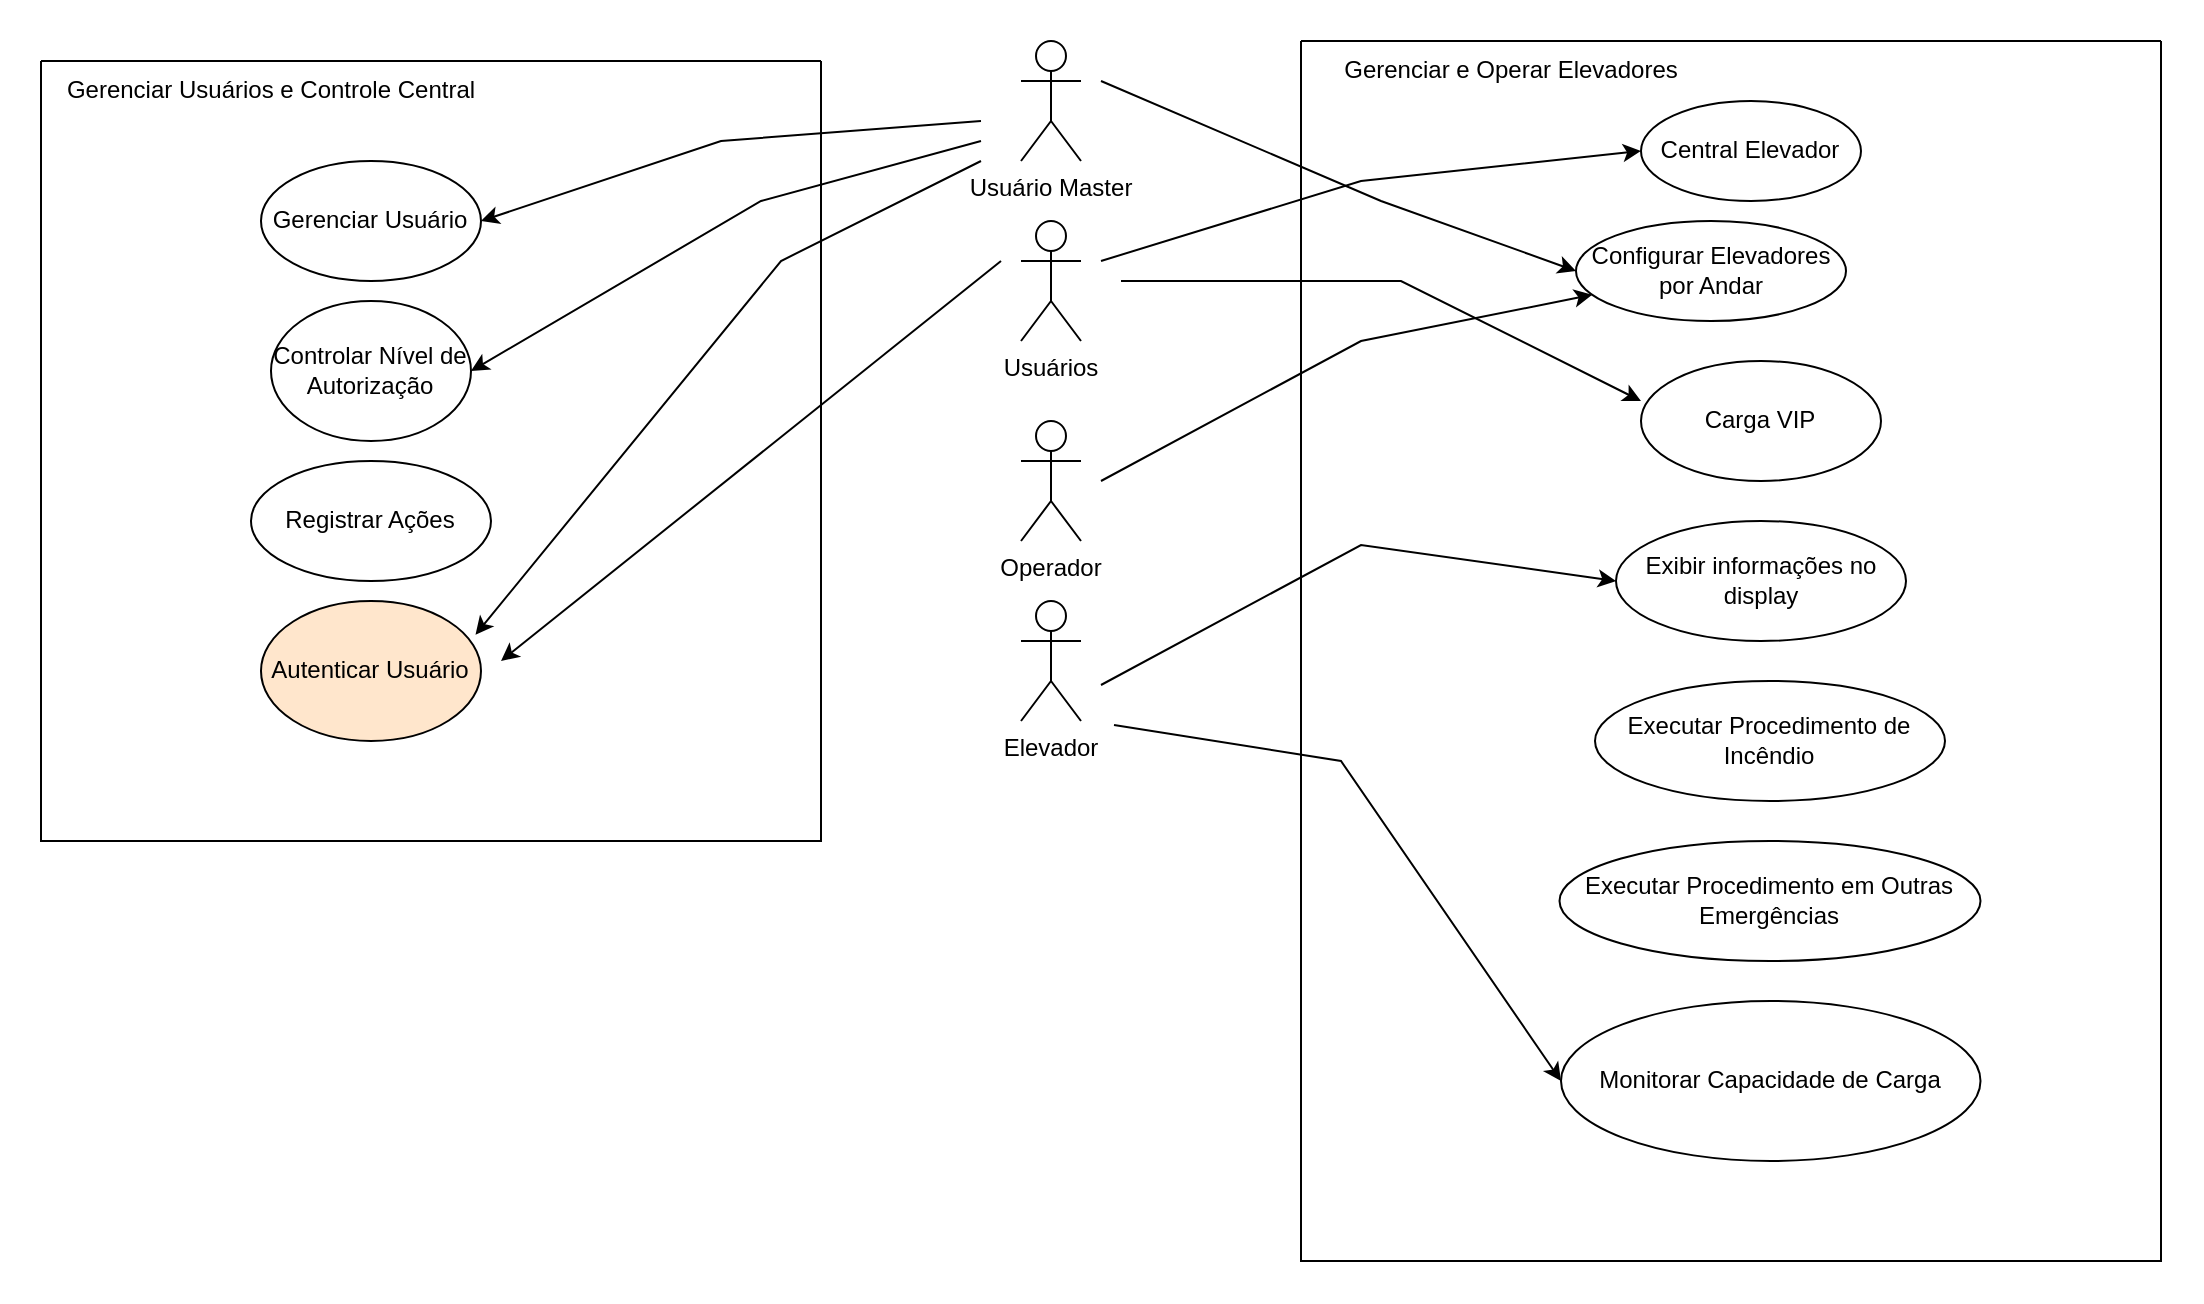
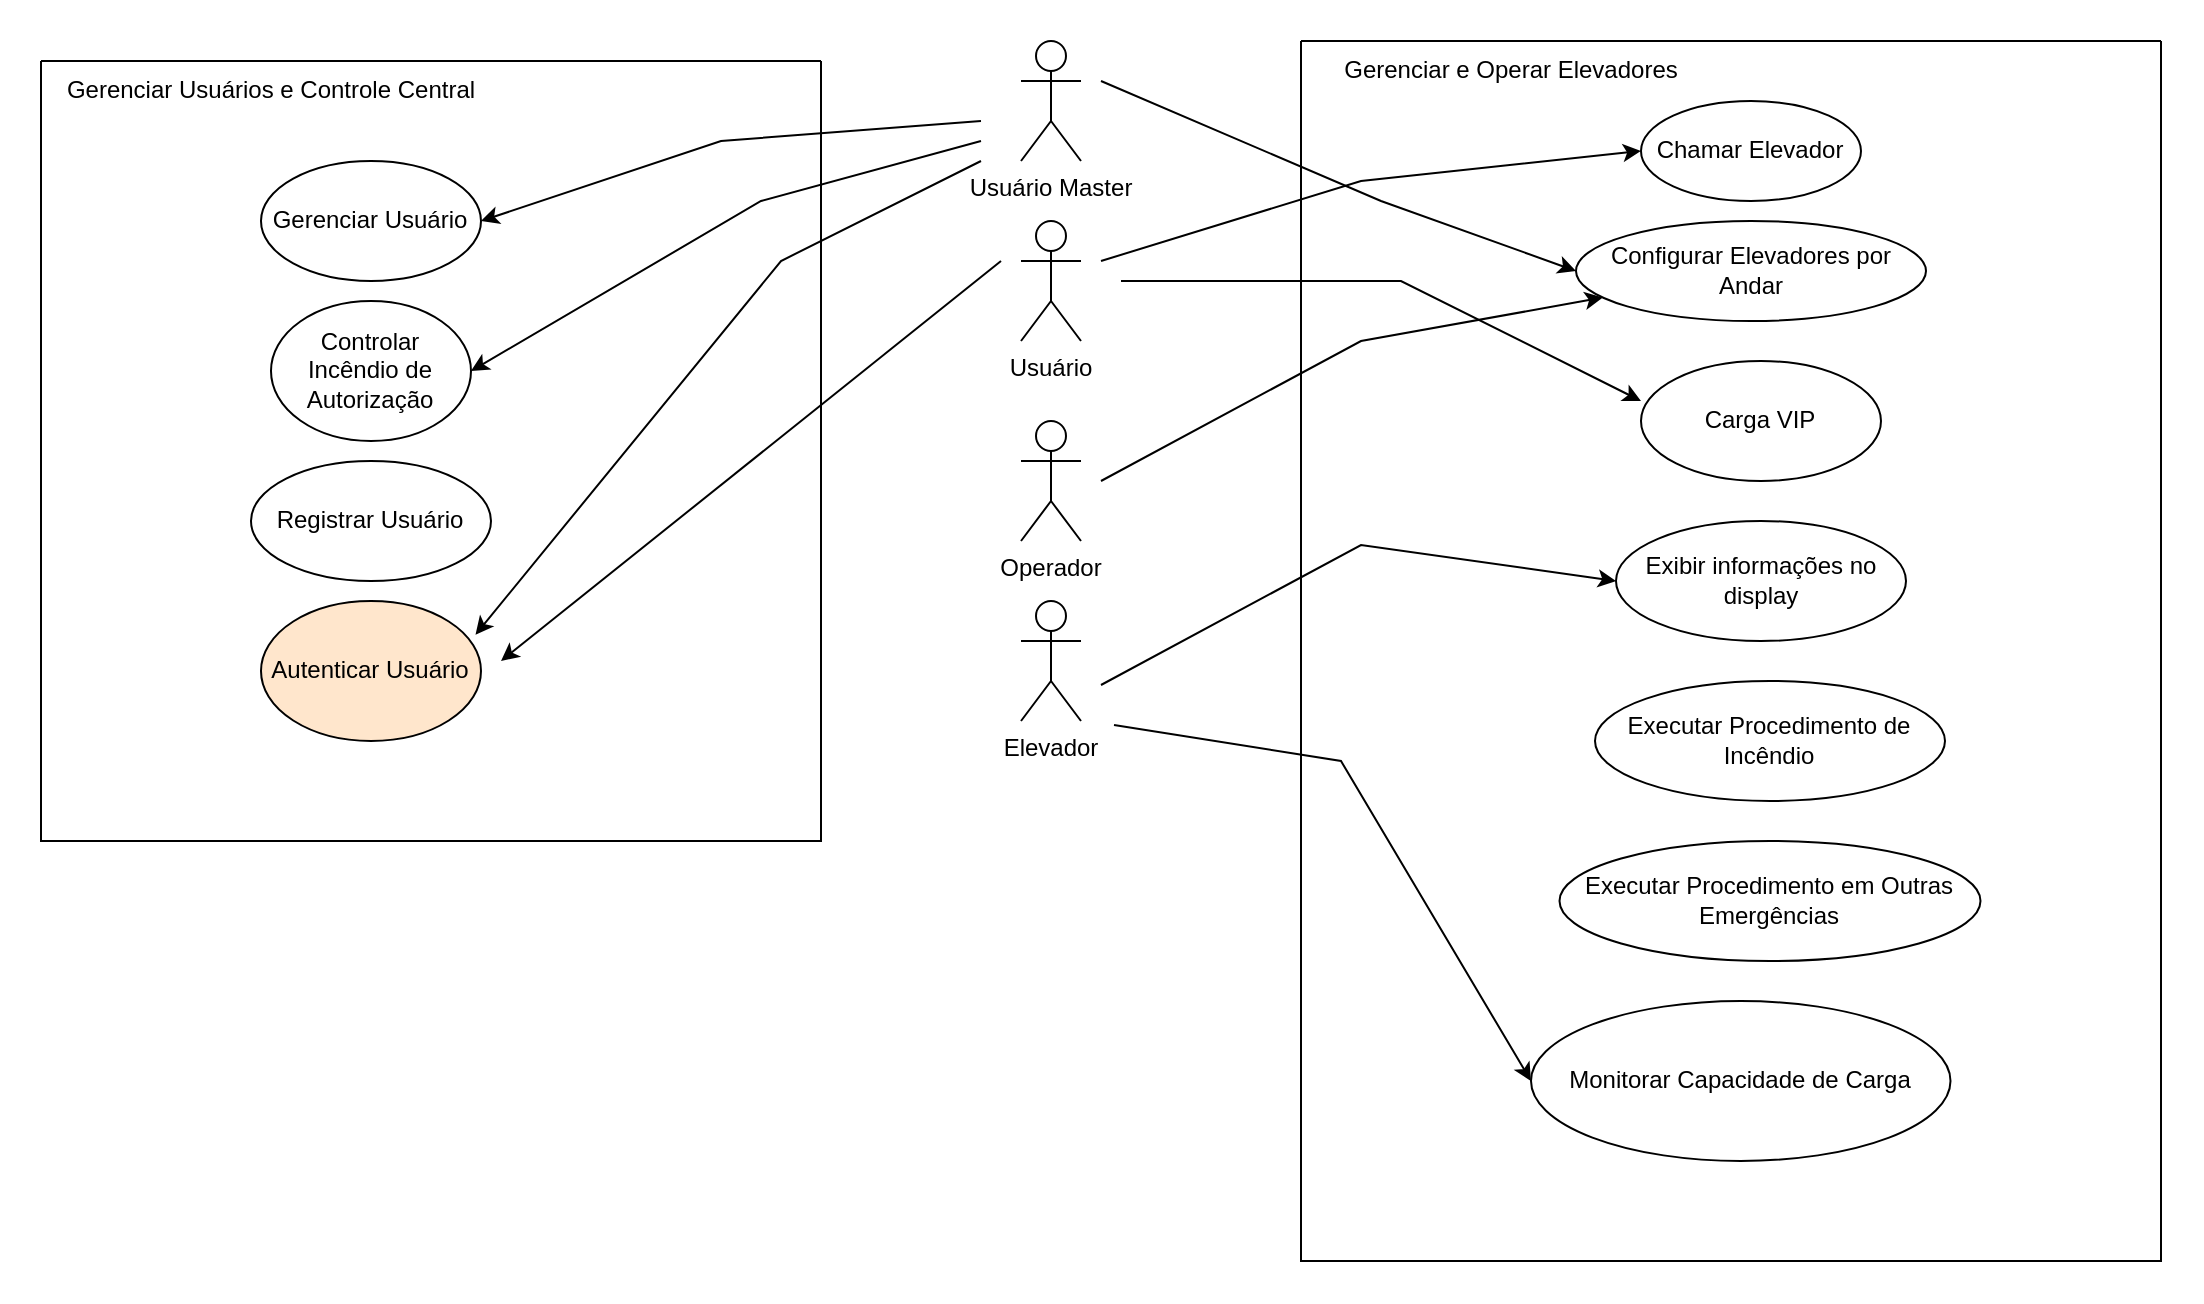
  <mxCell id="0" />
  <mxCell id="1" parent="0" />
- <mxCell id="2" value="Usuários" style="shape=umlActor;verticalLabelPosition=bottom;verticalAlign=top;html=1;outlineConnect=0;" vertex="1" parent="1"><mxGeometry x="510" y="110" width="30" height="60" as="geometry" /></mxCell>
+ <mxCell id="2" value="Usuário" style="shape=umlActor;verticalLabelPosition=bottom;verticalAlign=top;html=1;outlineConnect=0;" vertex="1" parent="1"><mxGeometry x="510" y="110" width="30" height="60" as="geometry" /></mxCell>
  <mxCell id="3" value="" style="swimlane;startSize=0;" vertex="1" parent="1"><mxGeometry x="20" y="30" width="390" height="390" as="geometry" /></mxCell>
  <mxCell id="4" value=" Gerenciar Usuários e Controle Central" style="text;html=1;align=center;verticalAlign=middle;resizable=0;points=[];autosize=1;strokeColor=none;fillColor=none;" vertex="1" parent="3"><mxGeometry width="230" height="30" as="geometry" /></mxCell>
  <mxCell id="5" value="Gerenciar Usuário" style="ellipse;whiteSpace=wrap;html=1;" vertex="1" parent="3"><mxGeometry x="110" y="50" width="110" height="60" as="geometry" /></mxCell>
- <mxCell id="6" value="Controlar Nível de Autorização" style="ellipse;whiteSpace=wrap;html=1;" vertex="1" parent="3"><mxGeometry x="115" y="120" width="100" height="70" as="geometry" /></mxCell>
+ <mxCell id="6" value="Controlar Incêndio de Autorização" style="ellipse;whiteSpace=wrap;html=1;" vertex="1" parent="3"><mxGeometry x="115" y="120" width="100" height="70" as="geometry" /></mxCell>
  <mxCell id="7" value="Autenticar Usuário" style="ellipse;whiteSpace=wrap;html=1;fillColor=#ffe6cc;" vertex="1" parent="3"><mxGeometry x="110" y="270" width="110" height="70" as="geometry" /></mxCell>
- <mxCell id="8" value="Registrar Ações" style="ellipse;whiteSpace=wrap;html=1;" vertex="1" parent="3"><mxGeometry x="105" y="200" width="120" height="60" as="geometry" /></mxCell>
+ <mxCell id="8" value="Registrar Usuário" style="ellipse;whiteSpace=wrap;html=1;" vertex="1" parent="3"><mxGeometry x="105" y="200" width="120" height="60" as="geometry" /></mxCell>
  <mxCell id="9" value="" style="endArrow=classic;html=1;rounded=0;entryX=1;entryY=0.5;entryDx=0;entryDy=0;" edge="1" parent="3" target="5"><mxGeometry width="50" height="50" relative="1" as="geometry"><mxPoint x="470" y="30" as="sourcePoint" /><mxPoint x="350" y="90" as="targetPoint" /><Array as="points"><mxPoint x="340" y="40" /></Array></mxGeometry></mxCell>
  <mxCell id="10" value="Usuário Master" style="shape=umlActor;verticalLabelPosition=bottom;verticalAlign=top;html=1;outlineConnect=0;" vertex="1" parent="1"><mxGeometry x="510" y="20" width="30" height="60" as="geometry" /></mxCell>
  <mxCell id="11" value="" style="swimlane;startSize=0;" vertex="1" parent="1"><mxGeometry x="650" y="20" width="430" height="610" as="geometry" /></mxCell>
  <mxCell id="12" value="Gerenciar e Operar Elevadores" style="text;html=1;align=center;verticalAlign=middle;resizable=0;points=[];autosize=1;strokeColor=none;fillColor=none;" vertex="1" parent="11"><mxGeometry x="10" width="190" height="30" as="geometry" /></mxCell>
- <mxCell id="13" value="Central Elevador" style="ellipse;whiteSpace=wrap;html=1;" vertex="1" parent="11"><mxGeometry x="170" y="30" width="110" height="50" as="geometry" /></mxCell>
- <mxCell id="14" value="Configurar Elevadores por Andar" style="ellipse;whiteSpace=wrap;html=1;" vertex="1" parent="11"><mxGeometry x="137.5" y="90" width="135" height="50" as="geometry" /></mxCell>
+ <mxCell id="13" value="Chamar Elevador" style="ellipse;whiteSpace=wrap;html=1;" vertex="1" parent="11"><mxGeometry x="170" y="30" width="110" height="50" as="geometry" /></mxCell>
+ <mxCell id="14" value="Configurar Elevadores por Andar" style="ellipse;whiteSpace=wrap;html=1;" vertex="1" parent="11"><mxGeometry x="137.5" y="90" width="175" height="50" as="geometry" /></mxCell>
  <mxCell id="15" value="Exibir informações no display" style="ellipse;whiteSpace=wrap;html=1;" vertex="1" parent="11"><mxGeometry x="157.5" y="240" width="145" height="60" as="geometry" /></mxCell>
  <mxCell id="16" value="Carga VIP" style="ellipse;whiteSpace=wrap;html=1;" vertex="1" parent="11"><mxGeometry x="170" y="160" width="120" height="60" as="geometry" /></mxCell>
  <mxCell id="17" value="Executar Procedimento de Incêndio" style="ellipse;whiteSpace=wrap;html=1;" vertex="1" parent="11"><mxGeometry x="147" y="320" width="175" height="60" as="geometry" /></mxCell>
  <mxCell id="18" value="Executar Procedimento em Outras Emergências" style="ellipse;whiteSpace=wrap;html=1;" vertex="1" parent="11"><mxGeometry x="129.25" y="400" width="210.5" height="60" as="geometry" /></mxCell>
- <mxCell id="19" value="Monitorar Capacidade de Carga" style="ellipse;whiteSpace=wrap;html=1;" vertex="1" parent="11"><mxGeometry x="130" y="480" width="209.75" height="80" as="geometry" /></mxCell>
+ <mxCell id="19" value="Monitorar Capacidade de Carga" style="ellipse;whiteSpace=wrap;html=1;" vertex="1" parent="11"><mxGeometry x="115" y="480" width="209.75" height="80" as="geometry" /></mxCell>
  <mxCell id="20" value="" style="endArrow=classic;html=1;rounded=0;entryX=0;entryY=0.5;entryDx=0;entryDy=0;" edge="1" parent="11" target="13"><mxGeometry width="50" height="50" relative="1" as="geometry"><mxPoint x="-100" y="110" as="sourcePoint" /><mxPoint x="90" y="182.958" as="targetPoint" /><Array as="points"><mxPoint x="30" y="70" /></Array></mxGeometry></mxCell>
  <mxCell id="21" value="" style="endArrow=classic;html=1;rounded=0;entryX=0;entryY=0.5;entryDx=0;entryDy=0;" edge="1" parent="11" target="19"><mxGeometry width="50" height="50" relative="1" as="geometry"><mxPoint x="-93.5" y="342" as="sourcePoint" /><mxPoint x="157.5" y="250" as="targetPoint" /><Array as="points"><mxPoint x="20" y="360" /></Array></mxGeometry></mxCell>
  <mxCell id="22" value="Operador" style="shape=umlActor;verticalLabelPosition=bottom;verticalAlign=top;html=1;outlineConnect=0;" vertex="1" parent="1"><mxGeometry x="510" y="210" width="30" height="60" as="geometry" /></mxCell>
  <mxCell id="23" value="Elevador" style="shape=umlActor;verticalLabelPosition=bottom;verticalAlign=top;html=1;outlineConnect=0;" vertex="1" parent="1"><mxGeometry x="510" y="300" width="30" height="60" as="geometry" /></mxCell>
  <mxCell id="24" value="" style="endArrow=classic;html=1;rounded=0;entryX=1;entryY=0.5;entryDx=0;entryDy=0;" edge="1" parent="1" target="6"><mxGeometry width="50" height="50" relative="1" as="geometry"><mxPoint x="490" y="70" as="sourcePoint" /><mxPoint x="250" y="120" as="targetPoint" /><Array as="points"><mxPoint x="380" y="100" /></Array></mxGeometry></mxCell>
  <mxCell id="25" value="" style="endArrow=classic;html=1;rounded=0;entryX=0.975;entryY=0.241;entryDx=0;entryDy=0;entryPerimeter=0;" edge="1" parent="1" target="7"><mxGeometry width="50" height="50" relative="1" as="geometry"><mxPoint x="490" y="80" as="sourcePoint" /><mxPoint x="260" y="130" as="targetPoint" /><Array as="points"><mxPoint x="390" y="130" /></Array></mxGeometry></mxCell>
  <mxCell id="26" value="" style="endArrow=classic;html=1;rounded=0;" edge="1" parent="1"><mxGeometry width="50" height="50" relative="1" as="geometry"><mxPoint x="500" y="130" as="sourcePoint" /><mxPoint x="250" y="330" as="targetPoint" /><Array as="points" /></mxGeometry></mxCell>
  <mxCell id="27" value="" style="endArrow=classic;html=1;rounded=0;entryX=0;entryY=0.5;entryDx=0;entryDy=0;" edge="1" parent="1" target="14"><mxGeometry width="50" height="50" relative="1" as="geometry"><mxPoint x="550" y="40" as="sourcePoint" /><mxPoint x="830" y="85" as="targetPoint" /><Array as="points"><mxPoint x="690" y="100" /></Array></mxGeometry></mxCell>
  <mxCell id="28" value="" style="endArrow=classic;html=1;rounded=0;" edge="1" parent="1" target="14"><mxGeometry width="50" height="50" relative="1" as="geometry"><mxPoint x="550" y="240" as="sourcePoint" /><mxPoint x="840" y="95" as="targetPoint" /><Array as="points"><mxPoint x="680" y="170" /></Array></mxGeometry></mxCell>
  <mxCell id="29" value="" style="endArrow=classic;html=1;rounded=0;entryX=0;entryY=0.333;entryDx=0;entryDy=0;entryPerimeter=0;" edge="1" parent="1" target="16"><mxGeometry width="50" height="50" relative="1" as="geometry"><mxPoint x="560" y="140" as="sourcePoint" /><mxPoint x="850" y="105" as="targetPoint" /><Array as="points"><mxPoint x="700" y="140" /></Array></mxGeometry></mxCell>
  <mxCell id="30" value="" style="endArrow=classic;html=1;rounded=0;entryX=0;entryY=0.5;entryDx=0;entryDy=0;" edge="1" parent="1" target="15"><mxGeometry width="50" height="50" relative="1" as="geometry"><mxPoint x="550" y="342" as="sourcePoint" /><mxPoint x="801" y="250" as="targetPoint" /><Array as="points"><mxPoint x="680" y="272" /></Array></mxGeometry></mxCell>
